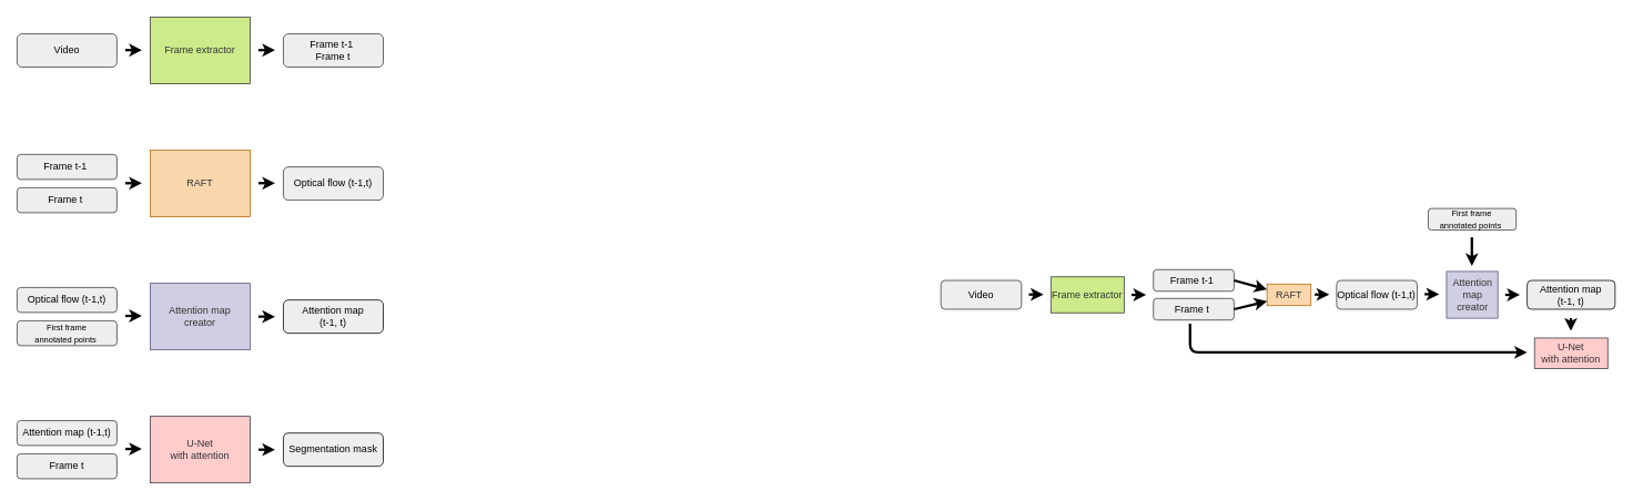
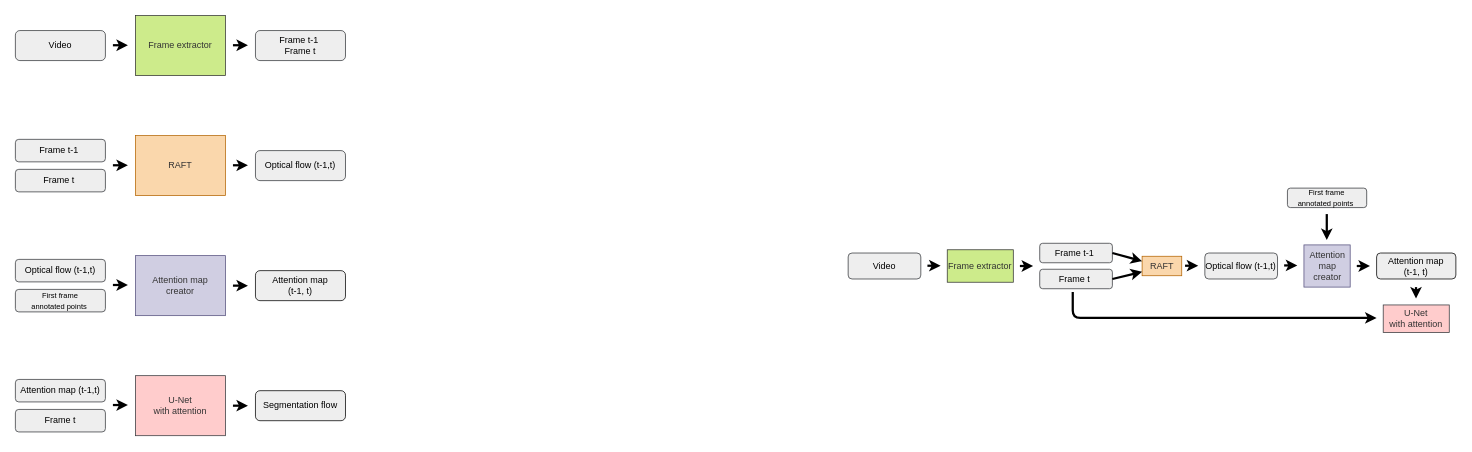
  <mxCell id="0" />
  <mxCell id="1" parent="0" />
  <mxCell id="2" value="" style="group" parent="1" vertex="1" connectable="0"><mxGeometry x="1130" y="250" width="810" height="192.5" as="geometry" /></mxCell>
  <mxCell id="3" value="&lt;font&gt;Video&lt;/font&gt;" style="rounded=1;whiteSpace=wrap;html=1;fillColor=#eeeeee;strokeColor=#36393d;fontColor=#000000;" parent="2" vertex="1"><mxGeometry y="86.517" width="96.848" height="34.607" as="geometry" /></mxCell>
  <mxCell id="4" value="Frame extractor" style="rounded=0;whiteSpace=wrap;html=1;fillColor=#cdeb8b;strokeColor=#333333;fontColor=#333333;" parent="2" vertex="1"><mxGeometry x="132.065" y="82.191" width="88.043" height="43.258" as="geometry" /></mxCell>
  <mxCell id="5" value="" style="endArrow=classic;html=1;fontSize=10;fontColor=#333333;targetPerimeterSpacing=0;strokeColor=#000000;strokeWidth=3;fillColor=default;jumpStyle=none;" parent="2" edge="1"><mxGeometry width="50" height="50" relative="1" as="geometry"><mxPoint x="105.652" y="103.448" as="sourcePoint" /><mxPoint x="123.261" y="103.448" as="targetPoint" /></mxGeometry></mxCell>
  <mxCell id="6" value="" style="endArrow=classic;html=1;fontSize=10;fontColor=#333333;targetPerimeterSpacing=0;strokeColor=#000000;strokeWidth=3;fillColor=default;jumpStyle=none;" parent="2" edge="1"><mxGeometry width="50" height="50" relative="1" as="geometry"><mxPoint x="228.913" y="103.82" as="sourcePoint" /><mxPoint x="246.522" y="103.82" as="targetPoint" /></mxGeometry></mxCell>
  <mxCell id="7" value="&lt;font&gt;Frame t-1&amp;nbsp;&lt;br&gt;&lt;/font&gt;" style="rounded=1;whiteSpace=wrap;html=1;fillColor=#eeeeee;strokeColor=#36393d;fontColor=#000000;" parent="2" vertex="1"><mxGeometry x="255.326" y="73.539" width="96.848" height="25.955" as="geometry" /></mxCell>
  <mxCell id="8" value="&lt;font&gt;Frame t&amp;nbsp;&lt;br&gt;&lt;/font&gt;" style="rounded=1;whiteSpace=wrap;html=1;fillColor=#eeeeee;strokeColor=#36393d;fontColor=#000000;" parent="2" vertex="1"><mxGeometry x="255.326" y="108.146" width="96.848" height="25.955" as="geometry" /></mxCell>
  <mxCell id="9" value="RAFT" style="rounded=0;whiteSpace=wrap;html=1;fillColor=#fad7ac;strokeColor=#b46504;fontColor=#333333;" parent="2" vertex="1"><mxGeometry x="391.793" y="90.843" width="52.826" height="25.955" as="geometry" /></mxCell>
  <mxCell id="10" value="" style="endArrow=classic;html=1;fontSize=10;fontColor=#333333;targetPerimeterSpacing=0;strokeColor=#000000;strokeWidth=3;fillColor=default;jumpStyle=none;exitX=1;exitY=0.5;exitDx=0;exitDy=0;entryX=0;entryY=0.25;entryDx=0;entryDy=0;" parent="2" source="7" target="9" edge="1"><mxGeometry width="50" height="50" relative="1" as="geometry"><mxPoint x="365.38" y="102.912" as="sourcePoint" /><mxPoint x="382.989" y="102.912" as="targetPoint" /></mxGeometry></mxCell>
  <mxCell id="11" value="&lt;font&gt;Optical flow (t-1,t)&lt;br&gt;&lt;/font&gt;" style="rounded=1;whiteSpace=wrap;html=1;fillColor=#eeeeee;strokeColor=#36393d;fontColor=#000000;" parent="2" vertex="1"><mxGeometry x="475.435" y="86.517" width="96.848" height="34.607" as="geometry" /></mxCell>
  <mxCell id="12" value="" style="endArrow=classic;html=1;fontSize=10;fontColor=#333333;targetPerimeterSpacing=0;strokeColor=#000000;strokeWidth=3;fillColor=default;jumpStyle=none;" parent="2" edge="1"><mxGeometry width="50" height="50" relative="1" as="geometry"><mxPoint x="449.022" y="103.448" as="sourcePoint" /><mxPoint x="466.63" y="103.448" as="targetPoint" /></mxGeometry></mxCell>
  <mxCell id="13" value="Attention map &lt;br&gt;creator" style="rounded=0;whiteSpace=wrap;html=1;fillColor=#d0cee2;strokeColor=#56517e;fontColor=#333333;" parent="2" vertex="1"><mxGeometry x="607.5" y="75.702" width="61.63" height="56.236" as="geometry" /></mxCell>
  <mxCell id="14" value="" style="endArrow=classic;html=1;fontSize=10;fontColor=#333333;targetPerimeterSpacing=0;strokeColor=#000000;strokeWidth=3;fillColor=default;jumpStyle=none;" parent="2" edge="1"><mxGeometry width="50" height="50" relative="1" as="geometry"><mxPoint x="581.087" y="103.068" as="sourcePoint" /><mxPoint x="598.696" y="103.068" as="targetPoint" /></mxGeometry></mxCell>
  <mxCell id="15" value="&lt;font&gt;&lt;font style=&quot;font-size: 10px&quot;&gt;First frame &lt;br&gt;annotated points&amp;nbsp;&lt;/font&gt;&lt;br&gt;&lt;/font&gt;" style="rounded=1;whiteSpace=wrap;html=1;fillColor=#eeeeee;strokeColor=#36393d;fontColor=#000000;" parent="2" vertex="1"><mxGeometry x="585.489" width="105.652" height="25.955" as="geometry" /></mxCell>
  <mxCell id="16" value="" style="endArrow=classic;html=1;fontSize=10;fontColor=#333333;targetPerimeterSpacing=0;strokeColor=#000000;strokeWidth=3;fillColor=default;jumpStyle=none;" parent="2" edge="1"><mxGeometry width="50" height="50" relative="1" as="geometry"><mxPoint x="637.937" y="34.607" as="sourcePoint" /><mxPoint x="637.937" y="69.213" as="targetPoint" /></mxGeometry></mxCell>
  <mxCell id="17" value="U-Net &lt;br&gt;with attention" style="rounded=0;whiteSpace=wrap;html=1;fillColor=#ffcccc;strokeColor=#36393d;fontColor=#333333;" parent="2" vertex="1"><mxGeometry x="713.152" y="155.73" width="88.043" height="36.77" as="geometry" /></mxCell>
  <mxCell id="18" value="Attention map&lt;br&gt;(t-1, t)" style="rounded=1;whiteSpace=wrap;html=1;fontColor=#000000;fillColor=#EEEEEE;strokeColor=#000000;" parent="2" vertex="1"><mxGeometry x="704.348" y="86.517" width="105.652" height="34.607" as="geometry" /></mxCell>
  <mxCell id="19" value="" style="endArrow=classic;html=1;fontSize=10;fontColor=#333333;targetPerimeterSpacing=0;strokeColor=#000000;strokeWidth=3;fillColor=default;jumpStyle=none;" parent="2" edge="1"><mxGeometry width="50" height="50" relative="1" as="geometry"><mxPoint x="677.935" y="103.82" as="sourcePoint" /><mxPoint x="695.543" y="103.82" as="targetPoint" /></mxGeometry></mxCell>
  <mxCell id="20" value="" style="endArrow=classic;html=1;fontSize=10;fontColor=#333333;targetPerimeterSpacing=0;strokeColor=#000000;strokeWidth=3;fillColor=default;jumpStyle=none;" parent="2" edge="1"><mxGeometry width="50" height="50" relative="1" as="geometry"><mxPoint x="756.875" y="131.938" as="sourcePoint" /><mxPoint x="756.875" y="147.079" as="targetPoint" /></mxGeometry></mxCell>
  <mxCell id="21" value="" style="endArrow=classic;html=1;fontSize=10;fontColor=#333333;targetPerimeterSpacing=0;strokeColor=#000000;strokeWidth=3;fillColor=default;jumpStyle=none;" parent="2" edge="1"><mxGeometry width="50" height="50" relative="1" as="geometry"><mxPoint x="299.348" y="138.427" as="sourcePoint" /><mxPoint x="704.348" y="173.034" as="targetPoint" /><Array as="points"><mxPoint x="299.348" y="173.034" /></Array></mxGeometry></mxCell>
  <mxCell id="22" value="" style="endArrow=classic;html=1;fontSize=10;fontColor=#333333;targetPerimeterSpacing=0;strokeColor=#000000;strokeWidth=3;fillColor=default;jumpStyle=none;exitX=1;exitY=0.5;exitDx=0;exitDy=0;" parent="2" source="8" edge="1"><mxGeometry width="50" height="50" relative="1" as="geometry"><mxPoint x="360.978" y="95.169" as="sourcePoint" /><mxPoint x="391.793" y="111.607" as="targetPoint" /></mxGeometry></mxCell>
  <mxCell id="23" value="&lt;font&gt;Video&lt;/font&gt;" style="rounded=1;whiteSpace=wrap;html=1;fillColor=#eeeeee;strokeColor=#36393d;fontColor=#000000;" vertex="1" parent="1"><mxGeometry x="20" y="40" width="120" height="40" as="geometry" /></mxCell>
  <mxCell id="24" value="RAFT" style="rounded=0;whiteSpace=wrap;html=1;fillColor=#fad7ac;strokeColor=#b46504;fontColor=#333333;" vertex="1" parent="1"><mxGeometry x="180" y="180" width="120" height="80" as="geometry" /></mxCell>
  <mxCell id="25" value="Frame extractor" style="rounded=0;whiteSpace=wrap;html=1;fillColor=#cdeb8b;strokeColor=#333333;fontColor=#333333;" vertex="1" parent="1"><mxGeometry x="180" y="20" width="120" height="80" as="geometry" /></mxCell>
  <mxCell id="26" value="&lt;font&gt;Frame t-1&amp;nbsp;&lt;br&gt;Frame t&lt;br&gt;&lt;/font&gt;" style="rounded=1;whiteSpace=wrap;html=1;fillColor=#eeeeee;strokeColor=#36393d;fontColor=#000000;" vertex="1" parent="1"><mxGeometry x="340" y="40" width="120" height="40" as="geometry" /></mxCell>
  <mxCell id="27" value="&lt;font&gt;Frame t-1&amp;nbsp;&lt;br&gt;&lt;/font&gt;" style="rounded=1;whiteSpace=wrap;html=1;fillColor=#eeeeee;strokeColor=#36393d;fontColor=#000000;" vertex="1" parent="1"><mxGeometry x="20" y="185" width="120" height="30" as="geometry" /></mxCell>
  <mxCell id="28" value="&lt;font&gt;Optical flow (t-1,t)&lt;br&gt;&lt;/font&gt;" style="rounded=1;whiteSpace=wrap;html=1;fillColor=#eeeeee;strokeColor=#36393d;fontColor=#000000;" vertex="1" parent="1"><mxGeometry x="340" y="200" width="120" height="40" as="geometry" /></mxCell>
  <mxCell id="29" value="Attention map &lt;br&gt;creator" style="rounded=0;whiteSpace=wrap;html=1;fillColor=#d0cee2;strokeColor=#56517e;fontColor=#333333;" vertex="1" parent="1"><mxGeometry x="180" y="340" width="120" height="80" as="geometry" /></mxCell>
  <mxCell id="30" value="&lt;font&gt;Optical flow (t-1,t)&lt;br&gt;&lt;/font&gt;" style="rounded=1;whiteSpace=wrap;html=1;fillColor=#eeeeee;strokeColor=#36393d;fontColor=#000000;" vertex="1" parent="1"><mxGeometry x="20" y="345" width="120" height="30" as="geometry" /></mxCell>
  <mxCell id="31" value="&lt;font&gt;Frame t&amp;nbsp;&lt;br&gt;&lt;/font&gt;" style="rounded=1;whiteSpace=wrap;html=1;fillColor=#eeeeee;strokeColor=#36393d;fontColor=#000000;" vertex="1" parent="1"><mxGeometry x="20" y="225" width="120" height="30" as="geometry" /></mxCell>
  <mxCell id="32" value="&lt;font&gt;&lt;font style=&quot;font-size: 10px&quot;&gt;First frame &lt;br&gt;annotated points&amp;nbsp;&lt;/font&gt;&lt;br&gt;&lt;/font&gt;" style="rounded=1;whiteSpace=wrap;html=1;fillColor=#eeeeee;strokeColor=#36393d;fontColor=#000000;" vertex="1" parent="1"><mxGeometry x="20" y="385" width="120" height="30" as="geometry" /></mxCell>
  <mxCell id="33" value="Attention map&lt;br&gt;(t-1, t)" style="rounded=1;whiteSpace=wrap;html=1;fontColor=#000000;fillColor=#EEEEEE;strokeColor=#000000;" vertex="1" parent="1"><mxGeometry x="340" y="360" width="120" height="40" as="geometry" /></mxCell>
  <mxCell id="34" value="" style="endArrow=classic;html=1;fontSize=10;fontColor=#333333;targetPerimeterSpacing=0;strokeColor=#000000;strokeWidth=3;fillColor=default;jumpStyle=none;" edge="1" parent="1"><mxGeometry width="50" height="50" relative="1" as="geometry"><mxPoint x="150" y="59.57" as="sourcePoint" /><mxPoint x="170" y="59.57" as="targetPoint" /></mxGeometry></mxCell>
  <mxCell id="35" value="" style="endArrow=classic;html=1;fontSize=10;fontColor=#333333;targetPerimeterSpacing=0;strokeColor=#000000;strokeWidth=3;fillColor=default;jumpStyle=none;" edge="1" parent="1"><mxGeometry width="50" height="50" relative="1" as="geometry"><mxPoint x="150" y="219.57" as="sourcePoint" /><mxPoint x="170" y="219.57" as="targetPoint" /></mxGeometry></mxCell>
  <mxCell id="36" value="" style="endArrow=classic;html=1;fontSize=10;fontColor=#333333;targetPerimeterSpacing=0;strokeColor=#000000;strokeWidth=3;fillColor=default;jumpStyle=none;" edge="1" parent="1"><mxGeometry width="50" height="50" relative="1" as="geometry"><mxPoint x="150" y="379.13" as="sourcePoint" /><mxPoint x="170" y="379.13" as="targetPoint" /></mxGeometry></mxCell>
  <mxCell id="37" value="" style="endArrow=classic;html=1;fontSize=10;fontColor=#333333;targetPerimeterSpacing=0;strokeColor=#000000;strokeWidth=3;fillColor=default;jumpStyle=none;" edge="1" parent="1"><mxGeometry width="50" height="50" relative="1" as="geometry"><mxPoint x="310" y="380" as="sourcePoint" /><mxPoint x="330" y="380" as="targetPoint" /></mxGeometry></mxCell>
  <mxCell id="38" value="" style="endArrow=classic;html=1;fontSize=10;fontColor=#333333;targetPerimeterSpacing=0;strokeColor=#000000;strokeWidth=3;fillColor=default;jumpStyle=none;" edge="1" parent="1"><mxGeometry width="50" height="50" relative="1" as="geometry"><mxPoint x="310" y="219.57" as="sourcePoint" /><mxPoint x="330" y="219.57" as="targetPoint" /></mxGeometry></mxCell>
  <mxCell id="39" value="" style="endArrow=classic;html=1;fontSize=10;fontColor=#333333;targetPerimeterSpacing=0;strokeColor=#000000;strokeWidth=3;fillColor=default;jumpStyle=none;" edge="1" parent="1"><mxGeometry width="50" height="50" relative="1" as="geometry"><mxPoint x="310" y="59.57" as="sourcePoint" /><mxPoint x="330" y="59.57" as="targetPoint" /></mxGeometry></mxCell>
  <mxCell id="40" value="U-Net &lt;br&gt;with attention" style="rounded=0;whiteSpace=wrap;html=1;fillColor=#ffcccc;strokeColor=#36393d;fontColor=#333333;" vertex="1" parent="1"><mxGeometry x="180" y="500" width="120" height="80" as="geometry" /></mxCell>
  <mxCell id="41" value="&lt;font&gt;Attention map (t-1,t)&lt;br&gt;&lt;/font&gt;" style="rounded=1;whiteSpace=wrap;html=1;fillColor=#eeeeee;strokeColor=#36393d;fontColor=#000000;" vertex="1" parent="1"><mxGeometry x="20" y="505" width="120" height="30" as="geometry" /></mxCell>
- <mxCell id="42" value="Segmentation mask" style="rounded=1;whiteSpace=wrap;html=1;fontColor=#000000;fillColor=#EEEEEE;strokeColor=#000000;" vertex="1" parent="1"><mxGeometry x="340" y="520" width="120" height="40" as="geometry" /></mxCell>
+ <mxCell id="42" value="Segmentation flow" style="rounded=1;whiteSpace=wrap;html=1;fontColor=#000000;fillColor=#EEEEEE;strokeColor=#000000;" vertex="1" parent="1"><mxGeometry x="340" y="520" width="120" height="40" as="geometry" /></mxCell>
  <mxCell id="43" value="" style="endArrow=classic;html=1;fontSize=10;fontColor=#333333;targetPerimeterSpacing=0;strokeColor=#000000;strokeWidth=3;fillColor=default;jumpStyle=none;" edge="1" parent="1"><mxGeometry width="50" height="50" relative="1" as="geometry"><mxPoint x="150" y="539.13" as="sourcePoint" /><mxPoint x="170" y="539.13" as="targetPoint" /></mxGeometry></mxCell>
  <mxCell id="44" value="" style="endArrow=classic;html=1;fontSize=10;fontColor=#333333;targetPerimeterSpacing=0;strokeColor=#000000;strokeWidth=3;fillColor=default;jumpStyle=none;" edge="1" parent="1"><mxGeometry width="50" height="50" relative="1" as="geometry"><mxPoint x="310" y="540" as="sourcePoint" /><mxPoint x="330" y="540" as="targetPoint" /></mxGeometry></mxCell>
  <mxCell id="45" value="&lt;font&gt;Frame t&lt;br&gt;&lt;/font&gt;" style="rounded=1;whiteSpace=wrap;html=1;fillColor=#eeeeee;strokeColor=#36393d;fontColor=#000000;" vertex="1" parent="1"><mxGeometry x="20" y="545" width="120" height="30" as="geometry" /></mxCell>
